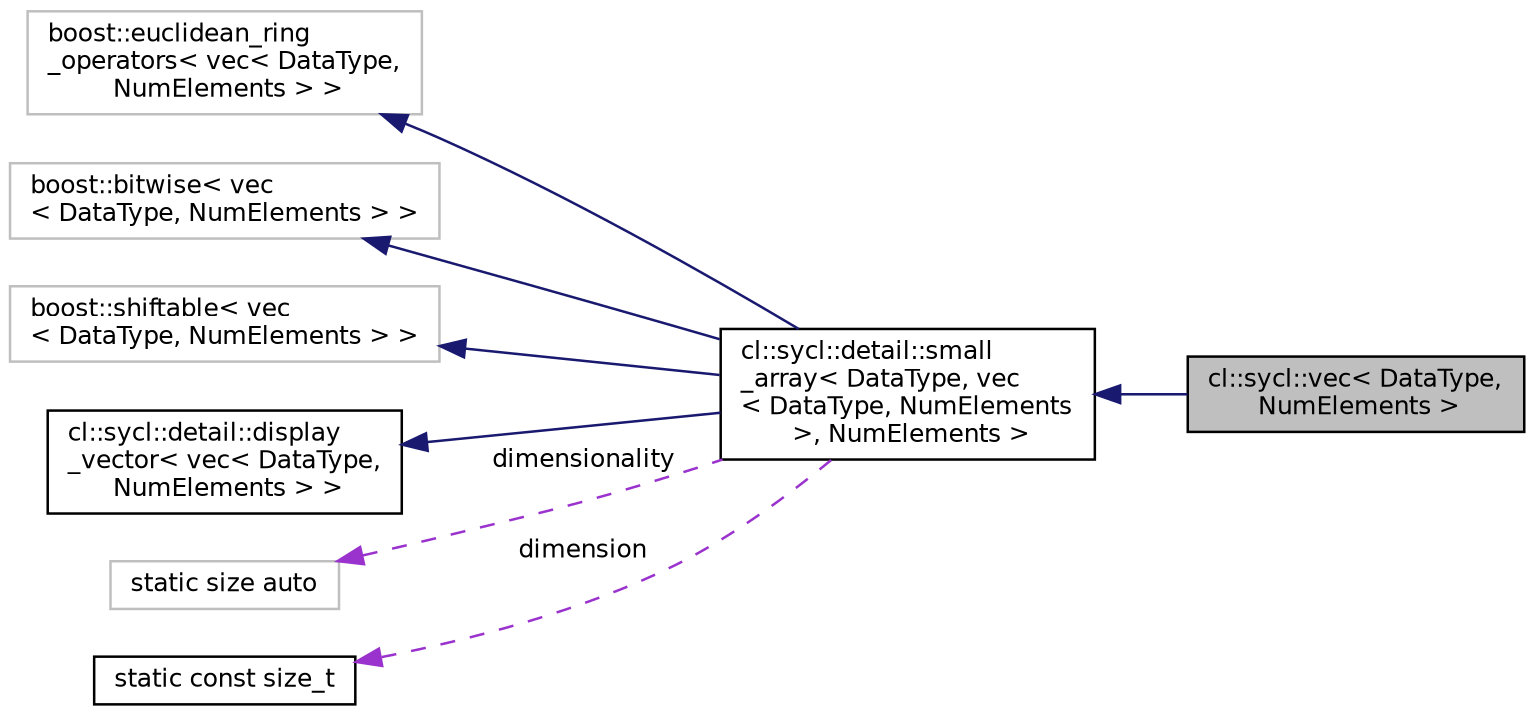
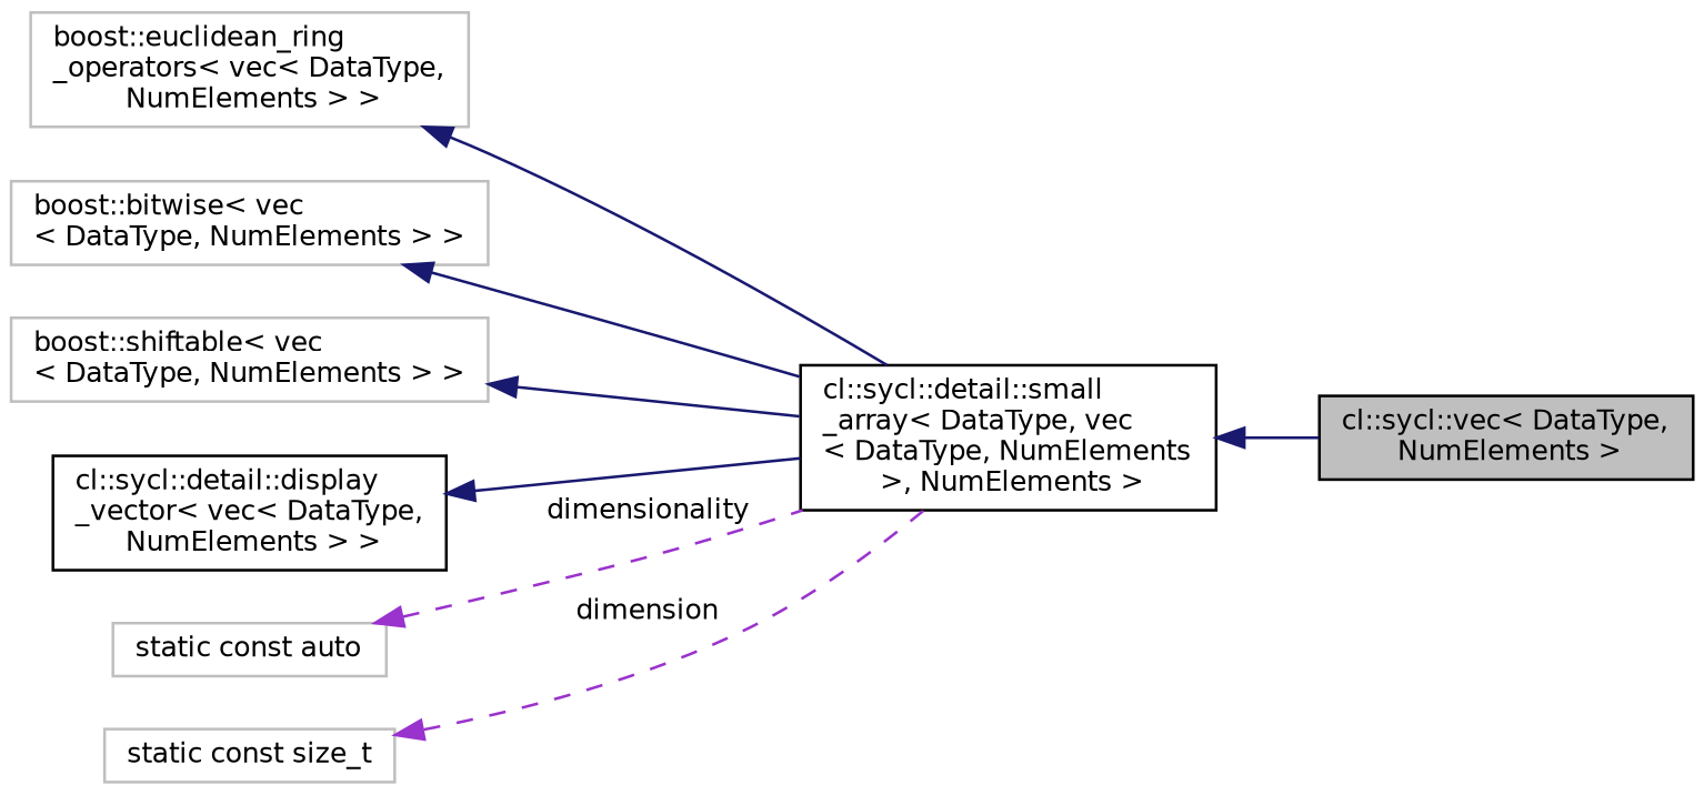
  digraph {
    rankdir=LR
    node [color=grey75 fontname=Helvetica fontsize=10 shape=record]
    edge [color=midnightblue dir=back fontname=Helvetica fontsize=10 labelfontname=Helvetica labelfontsize=10 style=solid]
    n1 [color=black fillcolor=grey75 fontcolor=black height=0.2 label="cl::sycl::vec\< DataType,\l NumElements \>" style=filled width=0.4]
    n2 [color=black height=0.2 label="cl::sycl::detail::small\l_array\< DataType, vec\l\< DataType, NumElements\l \>, NumElements \>" width=0.4]
    n3 [height=0.2 label="boost::euclidean_ring\l_operators\< vec\< DataType,\l NumElements \> \>" width=0.4]
    n4 [height=0.2 label="boost::bitwise\< vec\l\< DataType, NumElements \> \>" width=0.4]
    n5 [height=0.2 label="boost::shiftable\< vec\l\< DataType, NumElements \> \>" width=0.4]
    n6 [color=black height=0.2 label="cl::sycl::detail::display\l_vector\< vec\< DataType,\l NumElements \> \>" width=0.4]
-   n7 [height=0.2 label="static size auto" width=0.4]
-   n8 [color=black height=0.2 label="static const size_t" width=0.4]
+   n7 [height=0.2 label="static const auto" width=0.4]
+   n8 [height=0.2 label="static const size_t" width=0.4]
    n2 -> n1
    n3 -> n2
    n4 -> n2
    n5 -> n2
    n6 -> n2
    n7 -> n2 [color=darkorchid3 label=" dimensionality" style=dashed]
    n8 -> n2 [color=darkorchid3 label=" dimension" style=dashed]
  }
